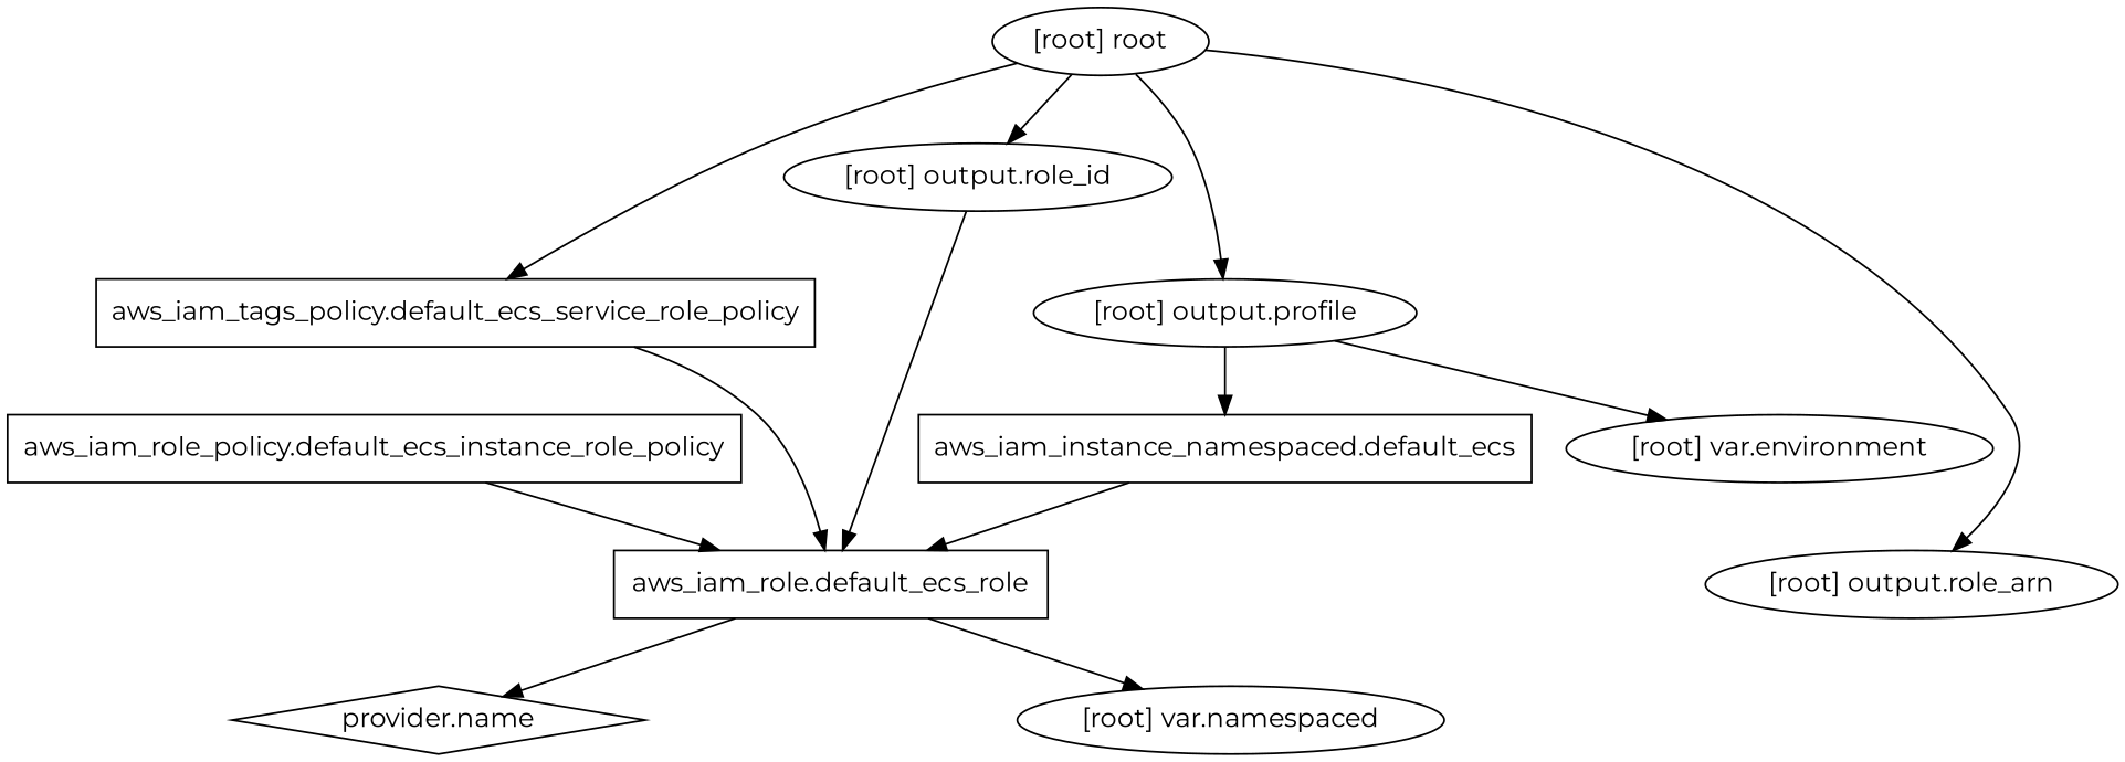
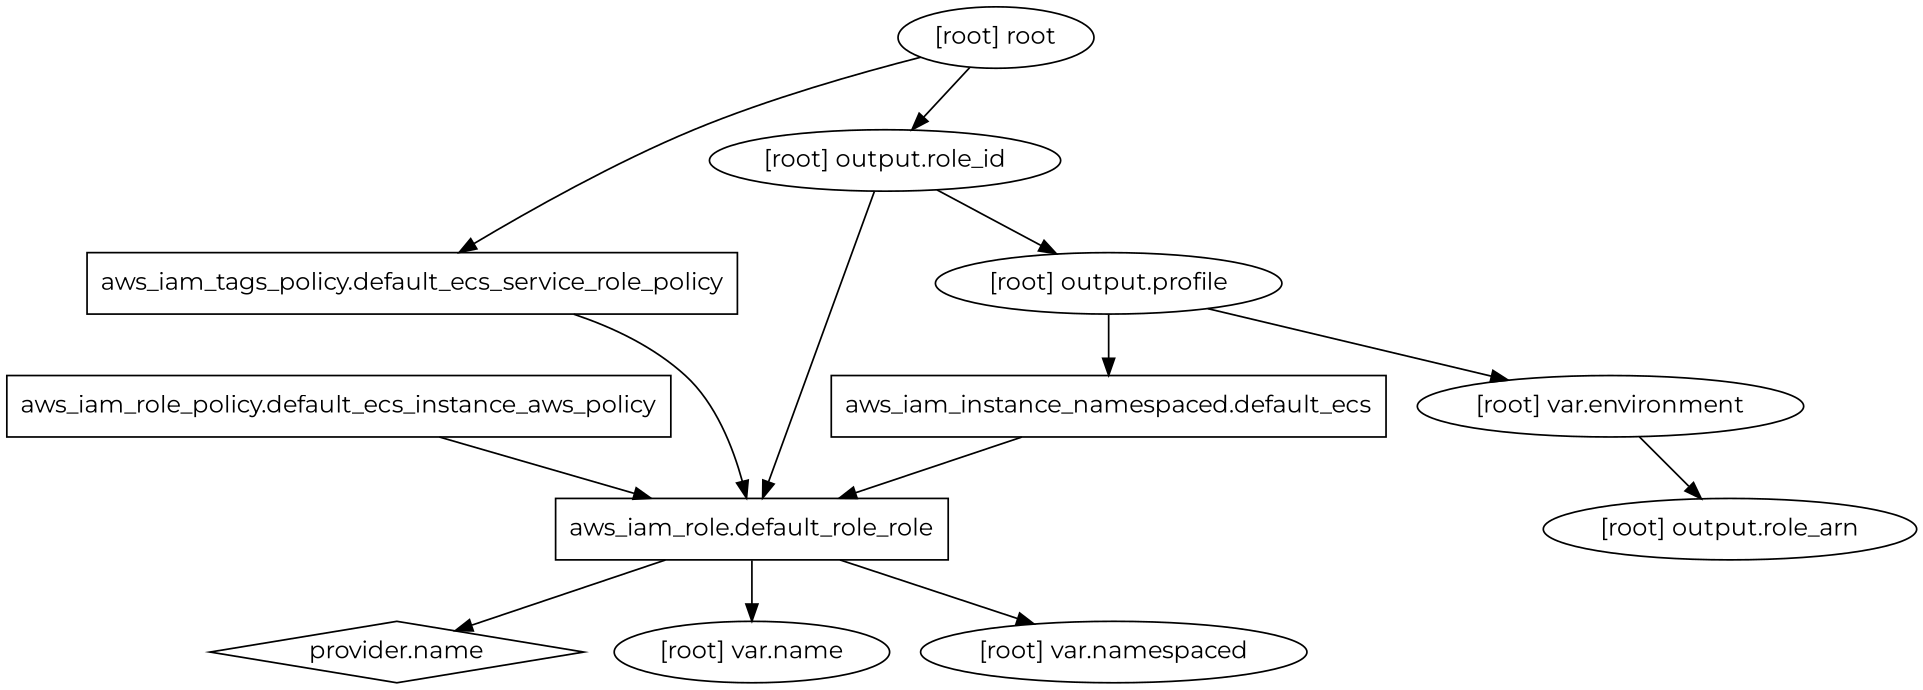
  digraph {
    compound=true
    fontname=Montserrat
    newrank=true
    node [fontname=Montserrat]
    edge [fontname=Montserrat]
    n1 [label="aws_iam_instance_namespaced.default_ecs" shape=box]
-   n2 [label="aws_iam_role.default_ecs_role" shape=box]
+   n2 [label="aws_iam_role.default_role_role" shape=box]
    n3 [label="provider.name" shape=diamond]
    "[root] var.environment"
+   "[root] var.name"
    "[root] var.namespaced"
-   n7 [label="aws_iam_role_policy.default_ecs_instance_role_policy" shape=box]
+   n7 [label="aws_iam_role_policy.default_ecs_instance_aws_policy" shape=box]
    n8 [label="aws_iam_tags_policy.default_ecs_service_role_policy" shape=box]
    "[root] output.profile"
    "[root] output.role_arn"
    "[root] output.role_id"
    "[root] root"
    subgraph sub_1 {
      n1
      n2
      n3
      "[root] var.environment"
+     "[root] var.name"
      "[root] var.namespaced"
      n7
      n8
      "[root] output.profile"
      "[root] output.role_arn"
      "[root] output.role_id"
      "[root] root"
    }
    n1 -> n2
    n2 -> n3
+   n2 -> "[root] var.name"
    n2 -> "[root] var.namespaced"
    n7 -> n2
    n8 -> n2
    "[root] output.profile" -> n1
    "[root] output.profile" -> "[root] var.environment"
    "[root] output.role_id" -> n2
    "[root] root" -> n8
-   "[root] root" -> "[root] output.profile"
-   "[root] root" -> "[root] output.role_arn"
+   "[root] output.role_id" -> "[root] output.profile"
+   "[root] var.environment" -> "[root] output.role_arn"
    "[root] root" -> "[root] output.role_id"
  }
